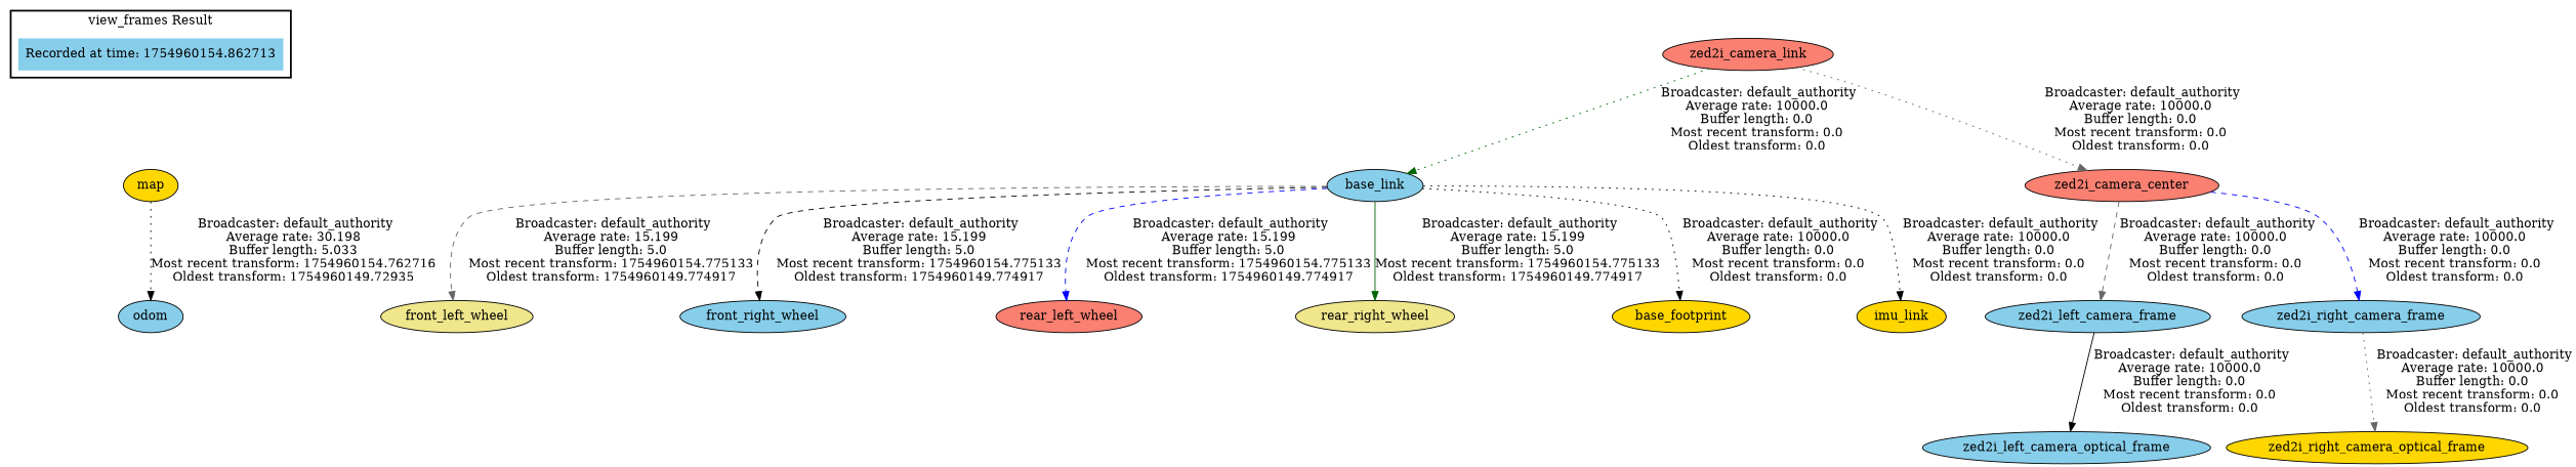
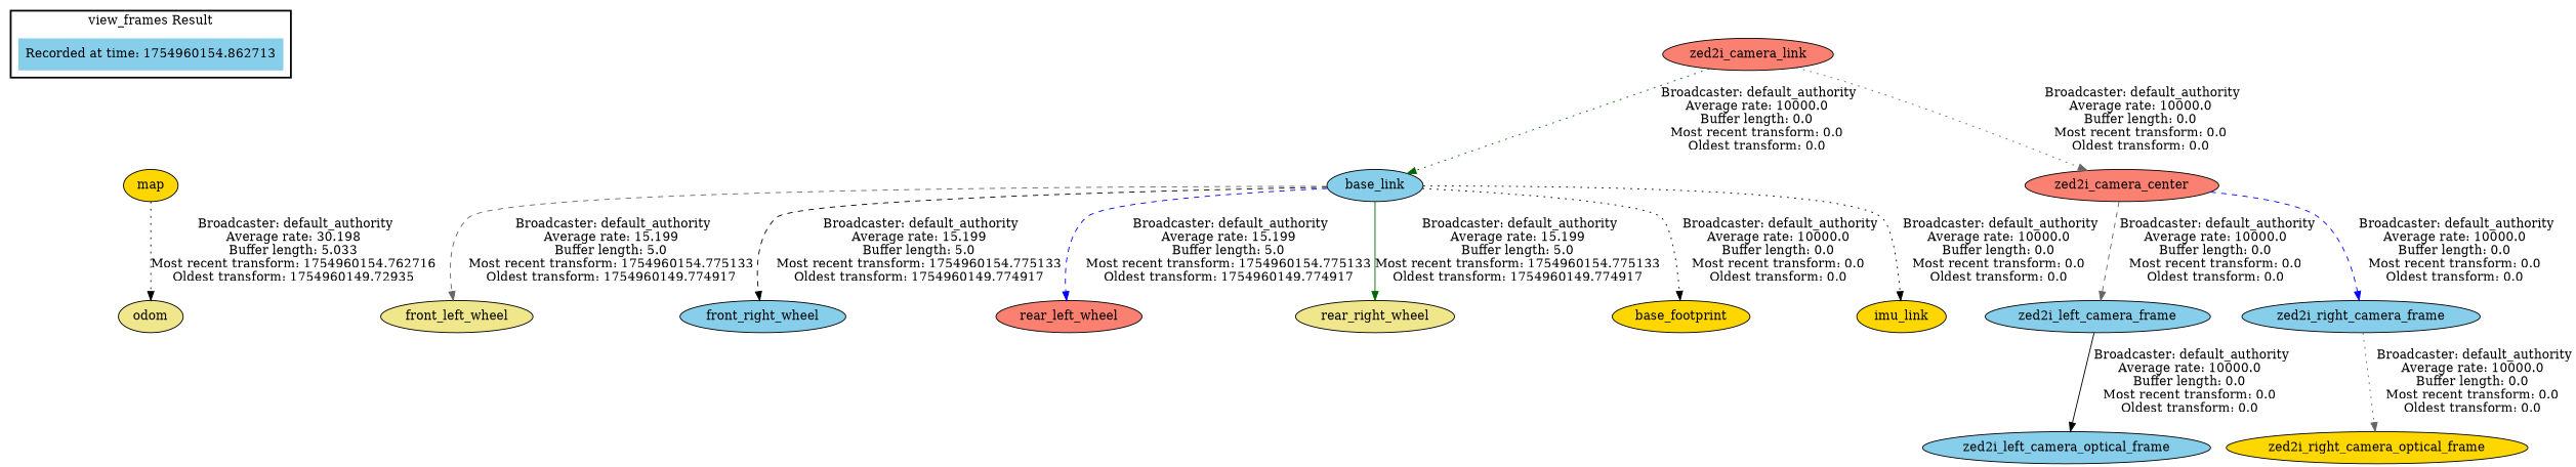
  digraph {
    node [fillcolor=skyblue style=filled]
    edge [style=dotted color=black]
    "Recorded at time: 1754960154.862713" [shape=plaintext]
    map [fillcolor=gold]
    front_left_wheel [fillcolor=khaki]
    base_link
    front_right_wheel
    rear_left_wheel [fillcolor=salmon]
    rear_right_wheel [fillcolor=khaki]
    base_footprint [fillcolor=gold]
    imu_link [fillcolor=gold]
    zed2i_camera_link [fillcolor=salmon]
    zed2i_camera_center [fillcolor=salmon]
    zed2i_left_camera_frame
    zed2i_right_camera_frame
    zed2i_left_camera_optical_frame
    zed2i_right_camera_optical_frame [fillcolor=gold]
-   odom
+   odom [fillcolor=khaki]
    subgraph cluster_1 {
      color=black
      label="view_frames Result"
      style=bold
      "Recorded at time: 1754960154.862713"
    }
    "Recorded at time: 1754960154.862713" -> map [style=invis color=""]
    map -> odom [label=" Broadcaster: default_authority\nAverage rate: 30.198\nBuffer length: 5.033\nMost recent transform: 1754960154.762716\nOldest transform: 1754960149.72935\n"]
    base_link -> front_left_wheel [color=gray40 label=" Broadcaster: default_authority\nAverage rate: 15.199\nBuffer length: 5.0\nMost recent transform: 1754960154.775133\nOldest transform: 1754960149.774917\n" style=dashed]
    base_link -> front_right_wheel [label=" Broadcaster: default_authority\nAverage rate: 15.199\nBuffer length: 5.0\nMost recent transform: 1754960154.775133\nOldest transform: 1754960149.774917\n" style=dashed]
    base_link -> rear_left_wheel [color=blue label=" Broadcaster: default_authority\nAverage rate: 15.199\nBuffer length: 5.0\nMost recent transform: 1754960154.775133\nOldest transform: 1754960149.774917\n" style=dashed]
    base_link -> rear_right_wheel [color=darkgreen label=" Broadcaster: default_authority\nAverage rate: 15.199\nBuffer length: 5.0\nMost recent transform: 1754960154.775133\nOldest transform: 1754960149.774917\n" style=solid]
    base_link -> base_footprint [label=" Broadcaster: default_authority\nAverage rate: 10000.0\nBuffer length: 0.0\nMost recent transform: 0.0\nOldest transform: 0.0\n"]
    base_link -> imu_link [label=" Broadcaster: default_authority\nAverage rate: 10000.0\nBuffer length: 0.0\nMost recent transform: 0.0\nOldest transform: 0.0\n"]
    zed2i_camera_link -> base_link [color=darkgreen label=" Broadcaster: default_authority\nAverage rate: 10000.0\nBuffer length: 0.0\nMost recent transform: 0.0\nOldest transform: 0.0\n"]
    zed2i_camera_link -> zed2i_camera_center [color=gray40 label=" Broadcaster: default_authority\nAverage rate: 10000.0\nBuffer length: 0.0\nMost recent transform: 0.0\nOldest transform: 0.0\n"]
    zed2i_camera_center -> zed2i_left_camera_frame [color=gray40 label=" Broadcaster: default_authority\nAverage rate: 10000.0\nBuffer length: 0.0\nMost recent transform: 0.0\nOldest transform: 0.0\n" style=dashed]
    zed2i_camera_center -> zed2i_right_camera_frame [color=blue label=" Broadcaster: default_authority\nAverage rate: 10000.0\nBuffer length: 0.0\nMost recent transform: 0.0\nOldest transform: 0.0\n" style=dashed]
    zed2i_left_camera_frame -> zed2i_left_camera_optical_frame [label=" Broadcaster: default_authority\nAverage rate: 10000.0\nBuffer length: 0.0\nMost recent transform: 0.0\nOldest transform: 0.0\n" style=solid]
    zed2i_right_camera_frame -> zed2i_right_camera_optical_frame [color=gray40 label=" Broadcaster: default_authority\nAverage rate: 10000.0\nBuffer length: 0.0\nMost recent transform: 0.0\nOldest transform: 0.0\n"]
  }
